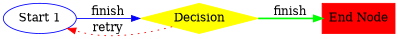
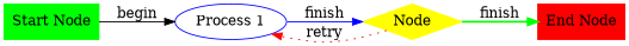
  digraph {
    bgcolor=white
    rankdir=LR
    node [shape=box style=filled]
-   n2 [color=blue label="Start 1" shape=ellipse style=""]
-   n3 [color=yellow label=Decision shape=diamond]
+   n1 [color=green label="Start Node"]
+   n2 [color=blue label="Process 1" shape=ellipse style=""]
+   n3 [color=yellow label="Node" shape=diamond]
    n4 [color=red label="End Node"]
+   n1 -> n2 [color=black label=begin]
    n2 -> n3 [color=blue label=finish]
    n3 -> n2 [color=red label=retry style=dotted]
    n3 -> n4 [color=green label=finish style=bold]
  }
